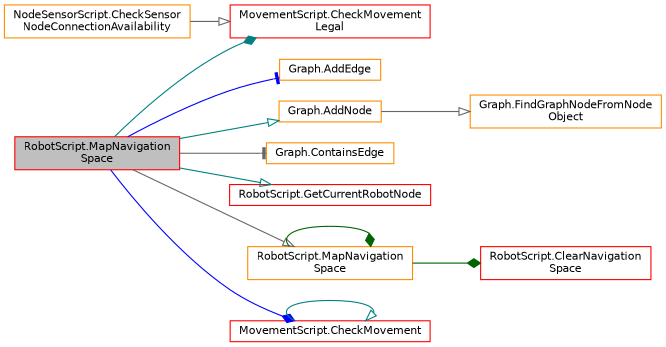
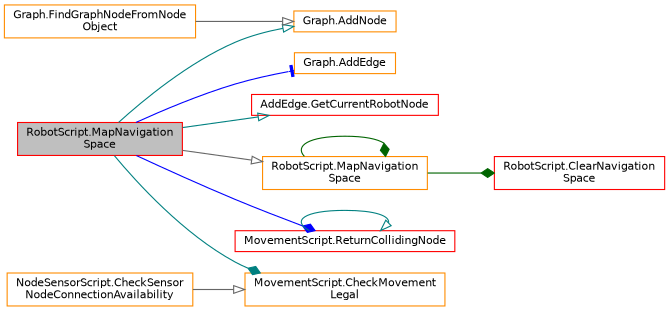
  digraph {
    rankdir=LR
    node [color=darkorange fillcolor=white fontname=Helvetica fontsize=10 shape=record style=filled]
    edge [arrowhead=onormal color=teal fontname=Helvetica fontsize=10 labelfontname=Helvetica labelfontsize=10 style=solid]
    n1 [color=red fillcolor=grey75 fontcolor=black height=0.2 label="RobotScript.MapNavigation\lSpace" width=0.4]
    n2 [height=0.2 label="Graph.AddEdge" width=0.4]
    n3 [height=0.2 label="Graph.AddNode" width=0.4]
-   n4 [color=red height=0.2 label="MovementScript.CheckMovement\lLegal" width=0.4]
-   n5 [height=0.2 label="Graph.ContainsEdge" width=0.4]
-   n6 [color=red height=0.2 label="RobotScript.GetCurrentRobotNode" width=0.4]
+   n4 [height=0.2 label="MovementScript.CheckMovement\lLegal" width=0.4]
+   n6 [color=red height=0.2 label="AddEdge.GetCurrentRobotNode" width=0.4]
    n7 [height=0.2 label="RobotScript.MapNavigation\lSpace" width=0.4]
-   n8 [color=red height=0.2 label="MovementScript.CheckMovement" width=0.4]
+   n8 [color=red height=0.2 label="MovementScript.ReturnCollidingNode" width=0.4]
    n9 [height=0.2 label="Graph.FindGraphNodeFromNode\lObject" width=0.4]
    n10 [color=red height=0.2 label="RobotScript.ClearNavigation\lSpace" width=0.4]
    n11 [height=0.2 label="NodeSensorScript.CheckSensor\lNodeConnectionAvailability" width=0.4]
    n1 -> n2 [arrowhead=tee color=blue]
    n1 -> n3
    n1 -> n4 [arrowhead=diamond]
-   n1 -> n5 [arrowhead=tee color=gray40]
    n1 -> n6
    n1 -> n7 [color=gray40]
    n1 -> n8 [arrowhead=diamond color=blue]
-   n3 -> n9 [color=gray40]
+   n9 -> n3 [color=gray40]
    n7 -> n7 [arrowhead=diamond color=darkgreen]
    n7 -> n10 [arrowhead=diamond color=darkgreen]
    n8 -> n8
    n11 -> n4 [color=gray40]
  }
